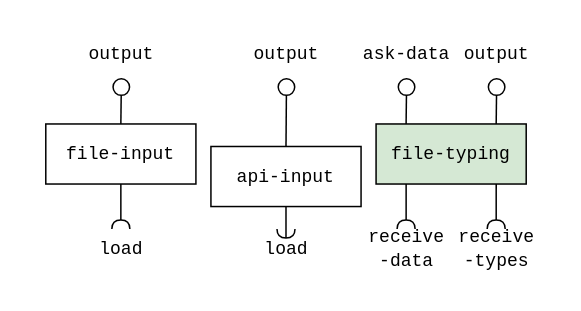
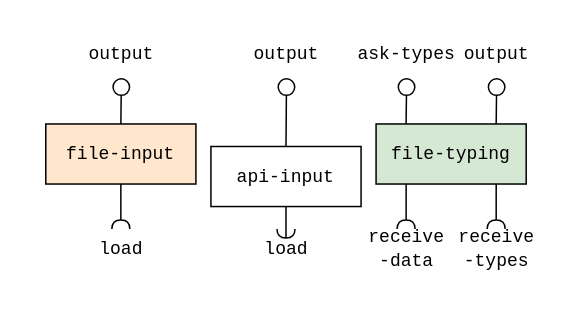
  <mxCell id="0" />
  <mxCell id="1" parent="0" />
  <mxCell id="2" style="edgeStyle=orthogonalEdgeStyle;rounded=0;orthogonalLoop=1;jettySize=auto;html=1;startArrow=none;startFill=0;endArrow=halfCircle;endFill=0;endSize=4;" edge="1" parent="1" source="4"><mxGeometry relative="1" as="geometry"><mxPoint x="80" y="152" as="targetPoint" /></mxGeometry></mxCell>
  <mxCell id="3" style="edgeStyle=orthogonalEdgeStyle;rounded=0;orthogonalLoop=1;jettySize=auto;html=1;exitX=0.5;exitY=0;exitDx=0;exitDy=0;entryX=0.506;entryY=1.181;entryDx=0;entryDy=0;entryPerimeter=0;endArrow=oval;endFill=0;endSize=11;" edge="1" parent="1" source="4"><mxGeometry relative="1" as="geometry"><mxPoint x="80.3" y="57.43" as="targetPoint" /></mxGeometry></mxCell>
- <mxCell id="4" value="&lt;div&gt;&lt;font face=&quot;Courier New&quot;&gt;file-input&lt;/font&gt;&lt;/div&gt;" style="rounded=0;whiteSpace=wrap;html=1;" vertex="1" parent="1"><mxGeometry x="30" y="82" width="100" height="40" as="geometry" /></mxCell>
+ <mxCell id="4" value="&lt;div&gt;&lt;font face=&quot;Courier New&quot;&gt;file-input&lt;/font&gt;&lt;/div&gt;" style="rounded=0;whiteSpace=wrap;html=1;fillColor=#ffe6cc;" vertex="1" parent="1"><mxGeometry x="30" y="82" width="100" height="40" as="geometry" /></mxCell>
  <mxCell id="5" value="&lt;div&gt;&lt;font face=&quot;Courier New&quot;&gt;load&lt;/font&gt;&lt;/div&gt;" style="text;html=1;align=center;verticalAlign=middle;resizable=0;points=[];autosize=1;strokeColor=none;fillColor=none;" vertex="1" parent="1"><mxGeometry x="55" y="150" width="50" height="30" as="geometry" /></mxCell>
  <mxCell id="6" value="&lt;font face=&quot;Courier New&quot;&gt;output&lt;/font&gt;" style="text;html=1;align=center;verticalAlign=middle;resizable=0;points=[];autosize=1;strokeColor=none;fillColor=none;" vertex="1" parent="1"><mxGeometry x="45" y="20" width="70" height="30" as="geometry" /></mxCell>
  <mxCell id="7" style="edgeStyle=orthogonalEdgeStyle;rounded=0;orthogonalLoop=1;jettySize=auto;html=1;startArrow=none;startFill=0;endArrow=halfCircle;endFill=0;endSize=4;" edge="1" parent="1" source="9"><mxGeometry relative="1" as="geometry"><mxPoint x="190" y="152" as="targetPoint" /></mxGeometry></mxCell>
  <mxCell id="8" style="edgeStyle=orthogonalEdgeStyle;rounded=0;orthogonalLoop=1;jettySize=auto;html=1;exitX=0.5;exitY=0;exitDx=0;exitDy=0;entryX=0.506;entryY=1.181;entryDx=0;entryDy=0;entryPerimeter=0;endArrow=oval;endFill=0;endSize=11;" edge="1" parent="1" source="9"><mxGeometry relative="1" as="geometry"><mxPoint x="190.3" y="57.43" as="targetPoint" /></mxGeometry></mxCell>
  <mxCell id="9" value="&lt;font face=&quot;Courier New&quot;&gt;api-input&lt;/font&gt;" style="rounded=0;whiteSpace=wrap;html=1;" vertex="1" parent="1"><mxGeometry x="140" y="97" width="100" height="40" as="geometry" /></mxCell>
  <mxCell id="10" value="&lt;div&gt;&lt;font face=&quot;Courier New&quot;&gt;load&lt;/font&gt;&lt;/div&gt;" style="text;html=1;align=center;verticalAlign=middle;resizable=0;points=[];autosize=1;strokeColor=none;fillColor=none;" vertex="1" parent="1"><mxGeometry x="165" y="150" width="50" height="30" as="geometry" /></mxCell>
  <mxCell id="11" value="&lt;font face=&quot;Courier New&quot;&gt;output&lt;/font&gt;" style="text;html=1;align=center;verticalAlign=middle;resizable=0;points=[];autosize=1;strokeColor=none;fillColor=none;" vertex="1" parent="1"><mxGeometry x="155" y="20" width="70" height="30" as="geometry" /></mxCell>
  <mxCell id="12" style="edgeStyle=orthogonalEdgeStyle;rounded=0;orthogonalLoop=1;jettySize=auto;html=1;startArrow=none;startFill=0;endArrow=halfCircle;endFill=0;endSize=4;" edge="1" parent="1"><mxGeometry relative="1" as="geometry"><mxPoint x="270" y="152" as="targetPoint" /><mxPoint x="270.029" y="122" as="sourcePoint" /></mxGeometry></mxCell>
  <mxCell id="13" style="edgeStyle=orthogonalEdgeStyle;rounded=0;orthogonalLoop=1;jettySize=auto;html=1;exitX=0.5;exitY=0;exitDx=0;exitDy=0;entryX=0.506;entryY=1.181;entryDx=0;entryDy=0;entryPerimeter=0;endArrow=oval;endFill=0;endSize=11;" edge="1" parent="1"><mxGeometry relative="1" as="geometry"><mxPoint x="330.3" y="57.43" as="targetPoint" /><mxPoint x="330" y="82" as="sourcePoint" /></mxGeometry></mxCell>
  <mxCell id="14" value="&lt;div&gt;&lt;font face=&quot;Courier New&quot;&gt;file-typing&lt;/font&gt;&lt;/div&gt;" style="rounded=0;whiteSpace=wrap;html=1;fillColor=#d5e8d4;" vertex="1" parent="1"><mxGeometry x="250" y="82" width="100" height="40" as="geometry" /></mxCell>
  <mxCell id="15" value="&lt;div&gt;&lt;font face=&quot;Courier New&quot;&gt;receive&lt;/font&gt;&lt;/div&gt;&lt;div&gt;&lt;font face=&quot;Courier New&quot;&gt;-data&lt;/font&gt;&lt;/div&gt;" style="text;html=1;align=center;verticalAlign=middle;resizable=0;points=[];autosize=1;strokeColor=none;fillColor=none;" vertex="1" parent="1"><mxGeometry x="235" y="145" width="70" height="40" as="geometry" /></mxCell>
  <mxCell id="16" value="&lt;font face=&quot;Courier New&quot;&gt;output&lt;/font&gt;" style="text;html=1;align=center;verticalAlign=middle;resizable=0;points=[];autosize=1;strokeColor=none;fillColor=none;" vertex="1" parent="1"><mxGeometry x="295" y="20" width="70" height="30" as="geometry" /></mxCell>
  <mxCell id="17" style="edgeStyle=orthogonalEdgeStyle;rounded=0;orthogonalLoop=1;jettySize=auto;html=1;startArrow=none;startFill=0;endArrow=halfCircle;endFill=0;endSize=4;" edge="1" parent="1"><mxGeometry relative="1" as="geometry"><mxPoint x="330" y="152" as="targetPoint" /><mxPoint x="330.029" y="122" as="sourcePoint" /></mxGeometry></mxCell>
  <mxCell id="18" value="&lt;div&gt;&lt;font face=&quot;Courier New&quot;&gt;receive&lt;/font&gt;&lt;/div&gt;&lt;div&gt;&lt;font face=&quot;Courier New&quot;&gt;-types&lt;br&gt;&lt;/font&gt;&lt;/div&gt;" style="text;html=1;align=center;verticalAlign=middle;resizable=0;points=[];autosize=1;strokeColor=none;fillColor=none;" vertex="1" parent="1"><mxGeometry x="295" y="145" width="70" height="40" as="geometry" /></mxCell>
  <mxCell id="19" value="Text" style="text;html=1;strokeColor=none;fillColor=none;align=center;verticalAlign=middle;whiteSpace=wrap;rounded=0;fontColor=none;noLabel=1;" vertex="1" parent="1"><mxGeometry x="20" y="50" width="60" height="30" as="geometry" /></mxCell>
  <mxCell id="20" style="edgeStyle=orthogonalEdgeStyle;rounded=0;orthogonalLoop=1;jettySize=auto;html=1;exitX=0.5;exitY=0;exitDx=0;exitDy=0;entryX=0.506;entryY=1.181;entryDx=0;entryDy=0;entryPerimeter=0;endArrow=oval;endFill=0;endSize=11;" edge="1" parent="1"><mxGeometry relative="1" as="geometry"><mxPoint x="270.3" y="57.43" as="targetPoint" /><mxPoint x="270" y="82" as="sourcePoint" /></mxGeometry></mxCell>
- <mxCell id="21" value="&lt;font face=&quot;Courier New&quot;&gt;ask-data&lt;/font&gt;" style="text;html=1;align=center;verticalAlign=middle;resizable=0;points=[];autosize=1;strokeColor=none;fillColor=none;" vertex="1" parent="1"><mxGeometry x="225" y="20" width="90" height="30" as="geometry" /></mxCell>
+ <mxCell id="21" value="&lt;font face=&quot;Courier New&quot;&gt;ask-types&lt;/font&gt;" style="text;html=1;align=center;verticalAlign=middle;resizable=0;points=[];autosize=1;strokeColor=none;fillColor=none;" vertex="1" parent="1"><mxGeometry x="225" y="20" width="90" height="30" as="geometry" /></mxCell>
